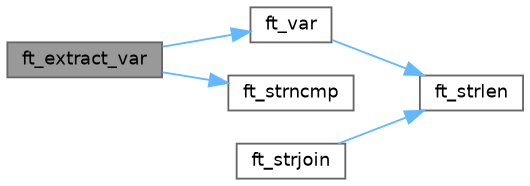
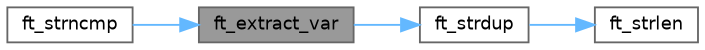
  digraph {
    rankdir=LR
    node [color=grey40 fillcolor=white fontname=Helvetica fontsize=10 shape=box style=filled]
    edge [color=steelblue1 fontname=Helvetica fontsize=10 labelfontname=Helvetica labelfontsize=10 style=solid]
    n1 [color=gray40 fillcolor=grey60 fontcolor=black height=0.2 label=ft_extract_var width=0.4]
-   n2 [height=0.2 label=ft_var width=0.4]
+   n2 [height=0.2 label=ft_strdup width=0.4]
    n3 [height=0.2 label=ft_strncmp width=0.4]
    n4 [height=0.2 label=ft_strlen width=0.4]
-   n5 [height=0.2 label=ft_strjoin width=0.4]
    n1 -> n2
-   n1 -> n3
+   n3 -> n1
    n2 -> n4
-   n5 -> n4
  }
